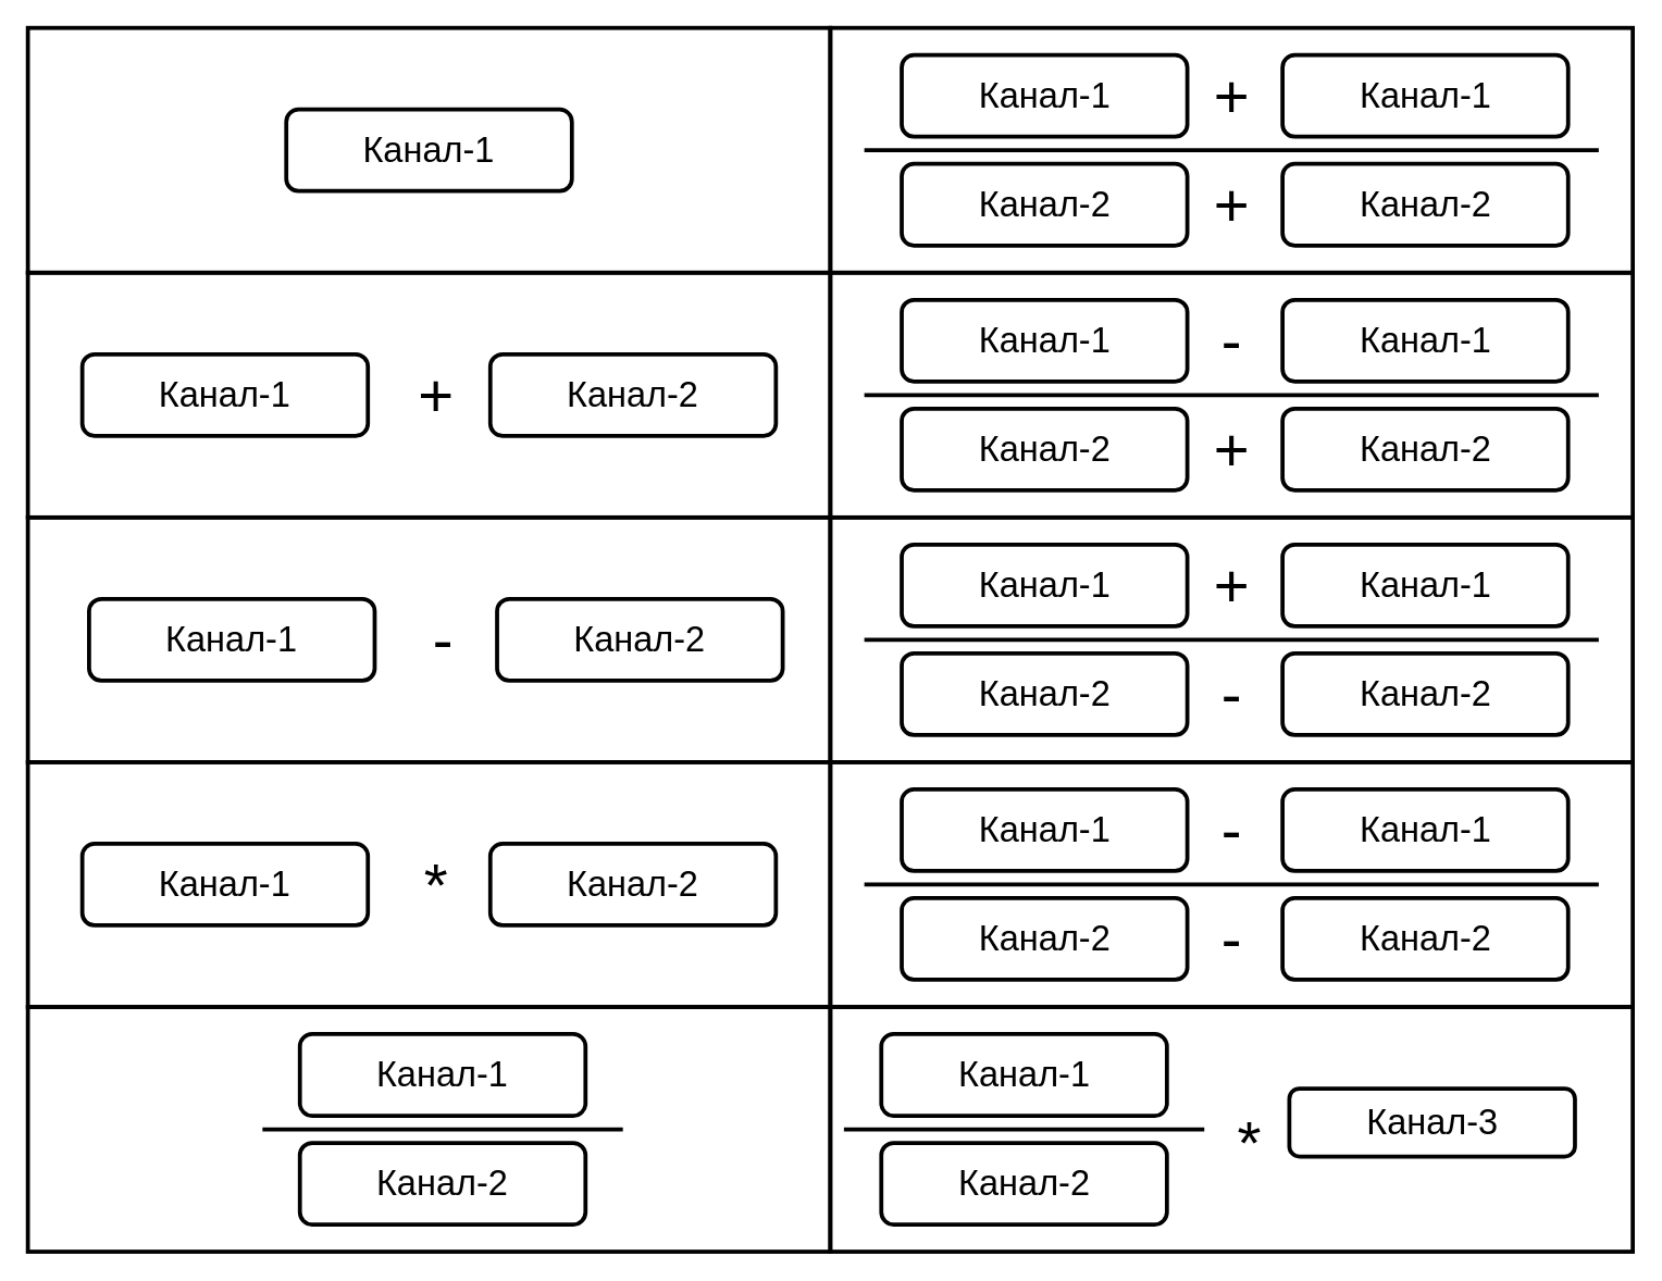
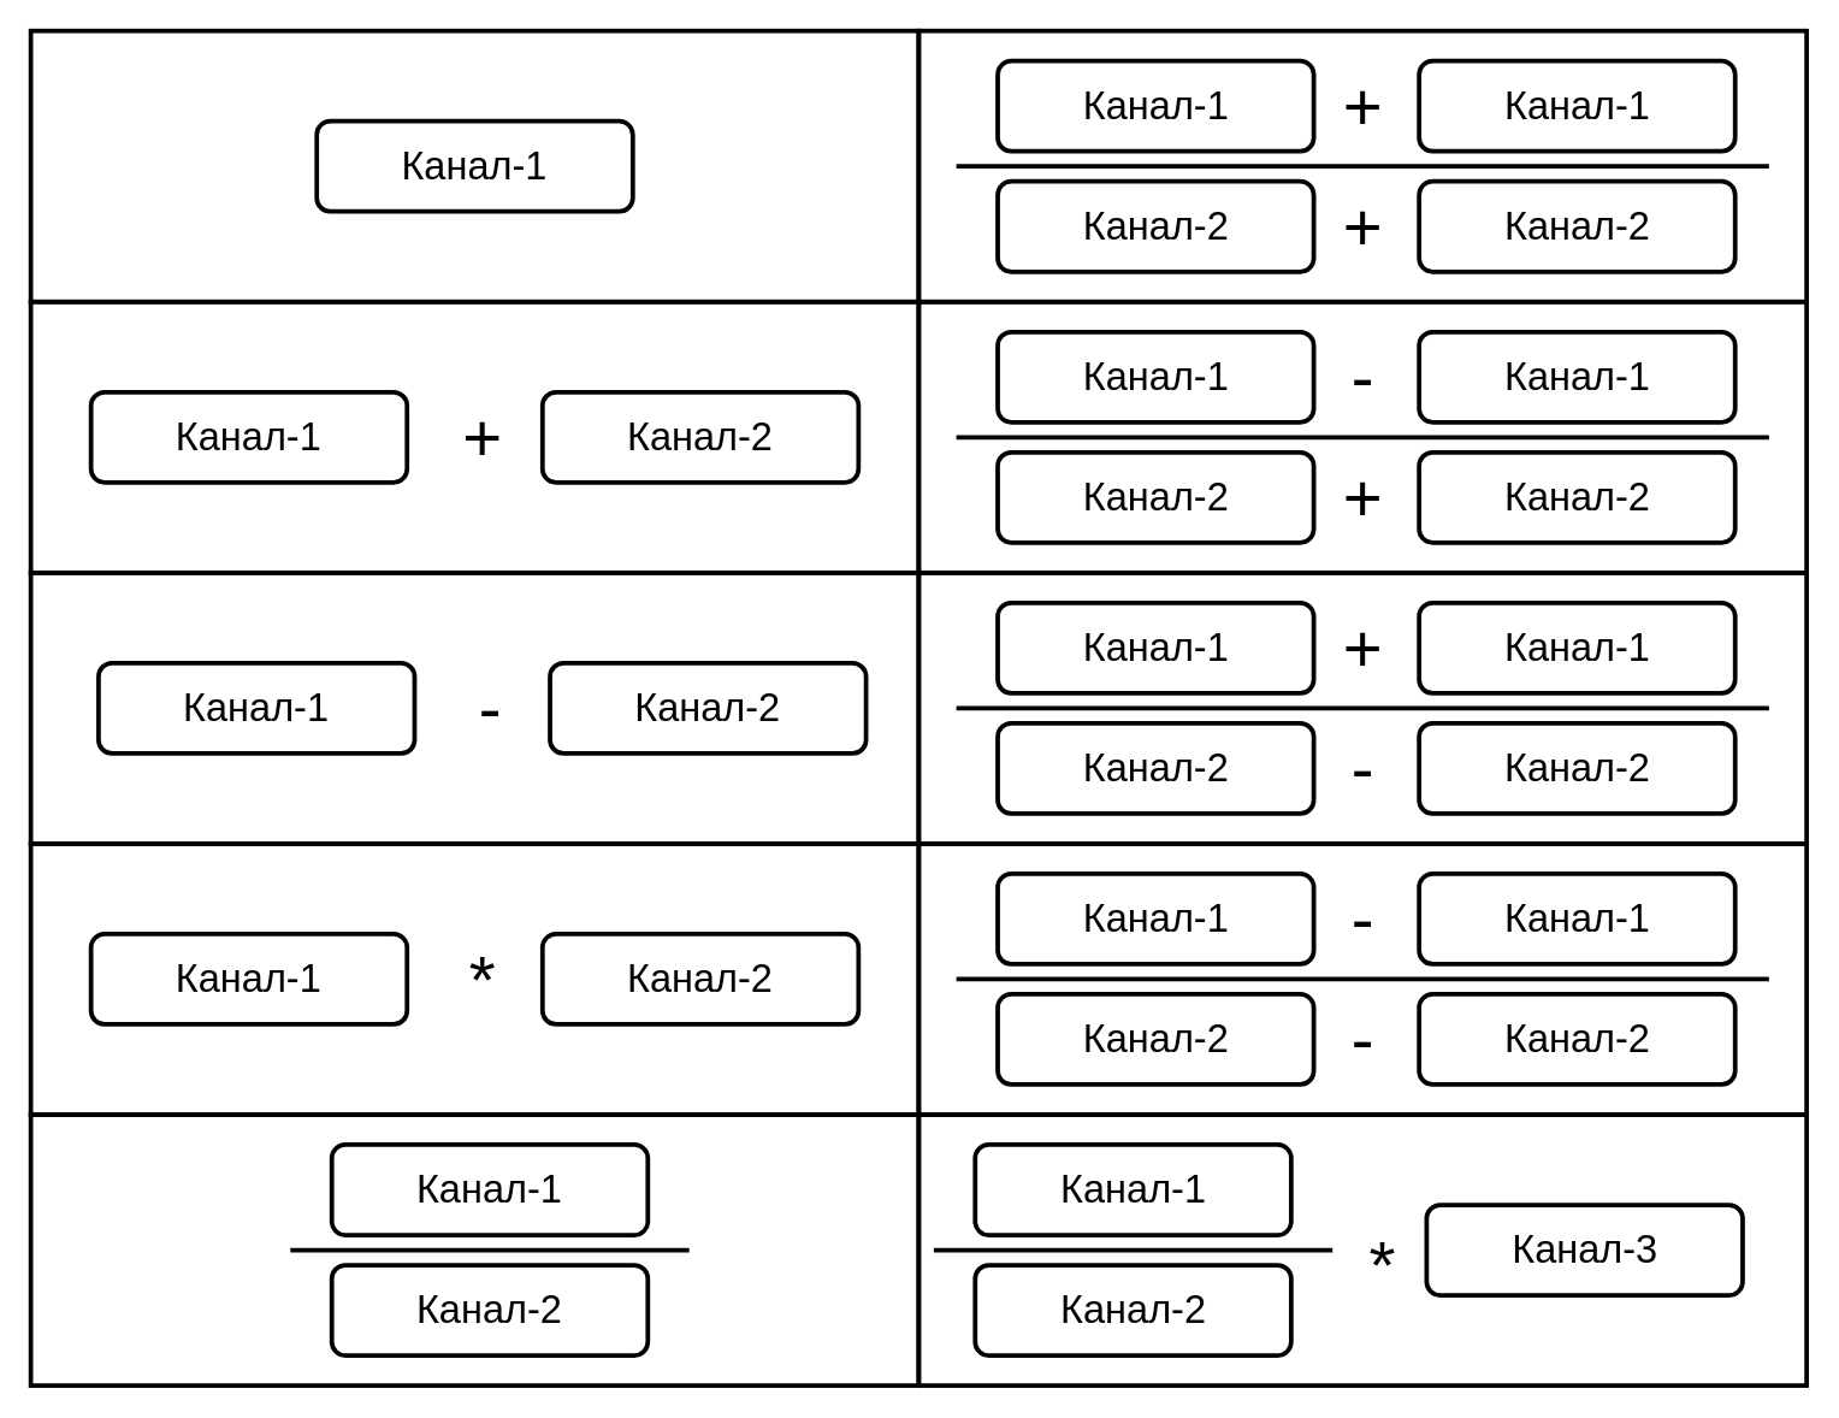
  <mxCell id="0" />
  <mxCell id="1" parent="0" />
  <mxCell id="2" value="Канал-1" style="rounded=1;whiteSpace=wrap;html=1;strokeWidth=3;fontSize=26;" parent="1" vertex="1"><mxGeometry x="210" y="80" width="210" height="60" as="geometry" /></mxCell>
  <mxCell id="3" value="Канал-1" style="rounded=1;whiteSpace=wrap;html=1;strokeWidth=3;fontSize=26;" parent="1" vertex="1"><mxGeometry x="60" y="260" width="210" height="60" as="geometry" /></mxCell>
  <mxCell id="4" value="Канал-2" style="rounded=1;whiteSpace=wrap;html=1;strokeWidth=3;fontSize=26;" parent="1" vertex="1"><mxGeometry x="360" y="260" width="210" height="60" as="geometry" /></mxCell>
  <mxCell id="5" value="&lt;font style=&quot;font-size: 45px&quot;&gt;+&lt;/font&gt;" style="text;html=1;align=center;verticalAlign=middle;resizable=0;points=[];autosize=1;fontSize=26;" parent="1" vertex="1"><mxGeometry x="300" y="270" width="40" height="40" as="geometry" /></mxCell>
  <mxCell id="6" value="Канал-1" style="rounded=1;whiteSpace=wrap;html=1;strokeWidth=3;fontSize=26;" parent="1" vertex="1"><mxGeometry x="65" y="440" width="210" height="60" as="geometry" /></mxCell>
  <mxCell id="7" value="Канал-2" style="rounded=1;whiteSpace=wrap;html=1;strokeWidth=3;fontSize=26;" parent="1" vertex="1"><mxGeometry x="365" y="440" width="210" height="60" as="geometry" /></mxCell>
  <mxCell id="8" value="&lt;span style=&quot;font-size: 45px&quot;&gt;-&lt;/span&gt;" style="text;html=1;align=center;verticalAlign=middle;resizable=0;points=[];autosize=1;fontSize=26;" parent="1" vertex="1"><mxGeometry x="310" y="450" width="30" height="40" as="geometry" /></mxCell>
  <mxCell id="9" value="Канал-1" style="rounded=1;whiteSpace=wrap;html=1;strokeWidth=3;fontSize=26;" parent="1" vertex="1"><mxGeometry x="60" y="620" width="210" height="60" as="geometry" /></mxCell>
  <mxCell id="10" value="Канал-2" style="rounded=1;whiteSpace=wrap;html=1;strokeWidth=3;fontSize=26;" parent="1" vertex="1"><mxGeometry x="360" y="620" width="210" height="60" as="geometry" /></mxCell>
  <mxCell id="11" value="&lt;span style=&quot;font-size: 45px&quot;&gt;*&lt;/span&gt;" style="text;html=1;align=center;verticalAlign=middle;resizable=0;points=[];autosize=1;fontSize=26;" parent="1" vertex="1"><mxGeometry x="305" y="630" width="30" height="40" as="geometry" /></mxCell>
  <mxCell id="12" value="Канал-1" style="rounded=1;whiteSpace=wrap;html=1;strokeWidth=3;fontSize=26;" parent="1" vertex="1"><mxGeometry x="647.5" y="760" width="210" height="60" as="geometry" /></mxCell>
  <mxCell id="13" value="Канал-2" style="rounded=1;whiteSpace=wrap;html=1;strokeWidth=3;fontSize=26;" parent="1" vertex="1"><mxGeometry x="647.5" y="840" width="210" height="60" as="geometry" /></mxCell>
- <mxCell id="14" value="Канал-3" style="rounded=1;whiteSpace=wrap;html=1;strokeWidth=3;fontSize=26;" parent="1" vertex="1"><mxGeometry x="947.5" y="800" width="210" height="50" as="geometry" /></mxCell>
+ <mxCell id="14" value="Канал-3" style="rounded=1;whiteSpace=wrap;html=1;strokeWidth=3;fontSize=26;" parent="1" vertex="1"><mxGeometry x="947.5" y="800" width="210" height="60" as="geometry" /></mxCell>
  <mxCell id="15" value="&lt;span style=&quot;font-size: 45px&quot;&gt;*&lt;/span&gt;" style="text;html=1;align=center;verticalAlign=middle;resizable=0;points=[];autosize=1;fontSize=26;" parent="1" vertex="1"><mxGeometry x="902.5" y="820" width="30" height="40" as="geometry" /></mxCell>
  <mxCell id="16" value="" style="html=1;fontSize=26;endArrow=none;endFill=0;strokeWidth=3;" parent="1" edge="1"><mxGeometry width="100" relative="1" as="geometry"><mxPoint x="620" y="830" as="sourcePoint" /><mxPoint x="885" y="830" as="targetPoint" /></mxGeometry></mxCell>
  <mxCell id="17" value="Канал-1" style="rounded=1;whiteSpace=wrap;html=1;strokeWidth=3;fontSize=26;" parent="1" vertex="1"><mxGeometry x="220" y="760" width="210" height="60" as="geometry" /></mxCell>
  <mxCell id="18" value="Канал-2" style="rounded=1;whiteSpace=wrap;html=1;strokeWidth=3;fontSize=26;" parent="1" vertex="1"><mxGeometry x="220" y="840" width="210" height="60" as="geometry" /></mxCell>
  <mxCell id="19" value="" style="html=1;fontSize=26;endArrow=none;endFill=0;strokeWidth=3;" parent="1" edge="1"><mxGeometry width="100" relative="1" as="geometry"><mxPoint x="192.5" y="830" as="sourcePoint" /><mxPoint x="457.5" y="830" as="targetPoint" /></mxGeometry></mxCell>
  <mxCell id="20" value="Канал-1" style="rounded=1;whiteSpace=wrap;html=1;strokeWidth=3;fontSize=26;" parent="1" vertex="1"><mxGeometry x="662.5" y="40" width="210" height="60" as="geometry" /></mxCell>
  <mxCell id="21" value="Канал-2" style="rounded=1;whiteSpace=wrap;html=1;strokeWidth=3;fontSize=26;" parent="1" vertex="1"><mxGeometry x="662.5" y="120" width="210" height="60" as="geometry" /></mxCell>
  <mxCell id="22" value="" style="html=1;fontSize=26;endArrow=none;endFill=0;strokeWidth=3;" parent="1" edge="1"><mxGeometry width="100" relative="1" as="geometry"><mxPoint x="635" y="110" as="sourcePoint" /><mxPoint x="1175" y="110" as="targetPoint" /></mxGeometry></mxCell>
  <mxCell id="23" value="Канал-1" style="rounded=1;whiteSpace=wrap;html=1;strokeWidth=3;fontSize=26;" parent="1" vertex="1"><mxGeometry x="942.5" y="40" width="210" height="60" as="geometry" /></mxCell>
  <mxCell id="24" value="Канал-2" style="rounded=1;whiteSpace=wrap;html=1;strokeWidth=3;fontSize=26;" parent="1" vertex="1"><mxGeometry x="942.5" y="120" width="210" height="60" as="geometry" /></mxCell>
  <mxCell id="25" value="&lt;font style=&quot;font-size: 45px&quot;&gt;+&lt;/font&gt;" style="text;html=1;align=center;verticalAlign=middle;resizable=0;points=[];autosize=1;fontSize=26;" parent="1" vertex="1"><mxGeometry x="885" y="50" width="40" height="40" as="geometry" /></mxCell>
  <mxCell id="26" value="&lt;font style=&quot;font-size: 45px&quot;&gt;+&lt;/font&gt;" style="text;html=1;align=center;verticalAlign=middle;resizable=0;points=[];autosize=1;fontSize=26;" parent="1" vertex="1"><mxGeometry x="885" y="130" width="40" height="40" as="geometry" /></mxCell>
  <mxCell id="27" value="Канал-1" style="rounded=1;whiteSpace=wrap;html=1;strokeWidth=3;fontSize=26;" parent="1" vertex="1"><mxGeometry x="662.5" y="220" width="210" height="60" as="geometry" /></mxCell>
  <mxCell id="28" value="Канал-2" style="rounded=1;whiteSpace=wrap;html=1;strokeWidth=3;fontSize=26;" parent="1" vertex="1"><mxGeometry x="662.5" y="300" width="210" height="60" as="geometry" /></mxCell>
  <mxCell id="29" value="" style="html=1;fontSize=26;endArrow=none;endFill=0;strokeWidth=3;" parent="1" edge="1"><mxGeometry width="100" relative="1" as="geometry"><mxPoint x="635" y="290" as="sourcePoint" /><mxPoint x="1175" y="290" as="targetPoint" /></mxGeometry></mxCell>
  <mxCell id="30" value="Канал-1" style="rounded=1;whiteSpace=wrap;html=1;strokeWidth=3;fontSize=26;" parent="1" vertex="1"><mxGeometry x="942.5" y="220" width="210" height="60" as="geometry" /></mxCell>
  <mxCell id="31" value="Канал-2" style="rounded=1;whiteSpace=wrap;html=1;strokeWidth=3;fontSize=26;" parent="1" vertex="1"><mxGeometry x="942.5" y="300" width="210" height="60" as="geometry" /></mxCell>
  <mxCell id="32" value="&lt;span style=&quot;font-size: 45px&quot;&gt;-&lt;/span&gt;" style="text;html=1;align=center;verticalAlign=middle;resizable=0;points=[];autosize=1;fontSize=26;" parent="1" vertex="1"><mxGeometry x="890" y="230" width="30" height="40" as="geometry" /></mxCell>
  <mxCell id="33" value="&lt;font style=&quot;font-size: 45px&quot;&gt;+&lt;/font&gt;" style="text;html=1;align=center;verticalAlign=middle;resizable=0;points=[];autosize=1;fontSize=26;" parent="1" vertex="1"><mxGeometry x="885" y="310" width="40" height="40" as="geometry" /></mxCell>
  <mxCell id="34" value="Канал-1" style="rounded=1;whiteSpace=wrap;html=1;strokeWidth=3;fontSize=26;" parent="1" vertex="1"><mxGeometry x="662.5" y="400" width="210" height="60" as="geometry" /></mxCell>
  <mxCell id="35" value="Канал-2" style="rounded=1;whiteSpace=wrap;html=1;strokeWidth=3;fontSize=26;" parent="1" vertex="1"><mxGeometry x="662.5" y="480" width="210" height="60" as="geometry" /></mxCell>
  <mxCell id="36" value="" style="html=1;fontSize=26;endArrow=none;endFill=0;strokeWidth=3;" parent="1" edge="1"><mxGeometry width="100" relative="1" as="geometry"><mxPoint x="635" y="470" as="sourcePoint" /><mxPoint x="1175" y="470" as="targetPoint" /></mxGeometry></mxCell>
  <mxCell id="37" value="Канал-1" style="rounded=1;whiteSpace=wrap;html=1;strokeWidth=3;fontSize=26;" parent="1" vertex="1"><mxGeometry x="942.5" y="400" width="210" height="60" as="geometry" /></mxCell>
  <mxCell id="38" value="Канал-2" style="rounded=1;whiteSpace=wrap;html=1;strokeWidth=3;fontSize=26;" parent="1" vertex="1"><mxGeometry x="942.5" y="480" width="210" height="60" as="geometry" /></mxCell>
  <mxCell id="39" value="&lt;span style=&quot;font-size: 45px&quot;&gt;+&lt;/span&gt;" style="text;html=1;align=center;verticalAlign=middle;resizable=0;points=[];autosize=1;fontSize=26;" parent="1" vertex="1"><mxGeometry x="885" y="410" width="40" height="40" as="geometry" /></mxCell>
  <mxCell id="40" value="&lt;span style=&quot;font-size: 45px&quot;&gt;-&lt;/span&gt;" style="text;html=1;align=center;verticalAlign=middle;resizable=0;points=[];autosize=1;fontSize=26;" parent="1" vertex="1"><mxGeometry x="890" y="490" width="30" height="40" as="geometry" /></mxCell>
  <mxCell id="41" value="Канал-1" style="rounded=1;whiteSpace=wrap;html=1;strokeWidth=3;fontSize=26;" parent="1" vertex="1"><mxGeometry x="662.5" y="580" width="210" height="60" as="geometry" /></mxCell>
  <mxCell id="42" value="Канал-2" style="rounded=1;whiteSpace=wrap;html=1;strokeWidth=3;fontSize=26;" parent="1" vertex="1"><mxGeometry x="662.5" y="660" width="210" height="60" as="geometry" /></mxCell>
  <mxCell id="43" value="" style="html=1;fontSize=26;endArrow=none;endFill=0;strokeWidth=3;" parent="1" edge="1"><mxGeometry width="100" relative="1" as="geometry"><mxPoint x="635" y="650" as="sourcePoint" /><mxPoint x="1175" y="650" as="targetPoint" /></mxGeometry></mxCell>
  <mxCell id="44" value="Канал-1" style="rounded=1;whiteSpace=wrap;html=1;strokeWidth=3;fontSize=26;" parent="1" vertex="1"><mxGeometry x="942.5" y="580" width="210" height="60" as="geometry" /></mxCell>
  <mxCell id="45" value="Канал-2" style="rounded=1;whiteSpace=wrap;html=1;strokeWidth=3;fontSize=26;" parent="1" vertex="1"><mxGeometry x="942.5" y="660" width="210" height="60" as="geometry" /></mxCell>
  <mxCell id="46" value="&lt;span style=&quot;font-size: 45px&quot;&gt;-&lt;/span&gt;" style="text;html=1;align=center;verticalAlign=middle;resizable=0;points=[];autosize=1;fontSize=26;" parent="1" vertex="1"><mxGeometry x="890" y="590" width="30" height="40" as="geometry" /></mxCell>
  <mxCell id="47" value="&lt;span style=&quot;font-size: 45px&quot;&gt;-&lt;/span&gt;" style="text;html=1;align=center;verticalAlign=middle;resizable=0;points=[];autosize=1;fontSize=26;" parent="1" vertex="1"><mxGeometry x="890" y="670" width="30" height="40" as="geometry" /></mxCell>
  <mxCell id="48" value="" style="rounded=0;whiteSpace=wrap;html=1;strokeWidth=3;fillColor=none;fontSize=26;" parent="1" vertex="1"><mxGeometry x="20" y="20" width="590" height="180" as="geometry" /></mxCell>
  <mxCell id="49" value="" style="rounded=0;whiteSpace=wrap;html=1;strokeWidth=3;fillColor=none;fontSize=26;" parent="1" vertex="1"><mxGeometry x="20" y="200" width="590" height="180" as="geometry" /></mxCell>
  <mxCell id="50" value="" style="rounded=0;whiteSpace=wrap;html=1;strokeWidth=3;fillColor=none;fontSize=26;" parent="1" vertex="1"><mxGeometry x="610" y="20" width="590" height="180" as="geometry" /></mxCell>
  <mxCell id="51" value="" style="rounded=0;whiteSpace=wrap;html=1;strokeWidth=3;fillColor=none;fontSize=26;" parent="1" vertex="1"><mxGeometry x="610" y="200" width="590" height="180" as="geometry" /></mxCell>
  <mxCell id="52" value="" style="rounded=0;whiteSpace=wrap;html=1;strokeWidth=3;fillColor=none;fontSize=26;" parent="1" vertex="1"><mxGeometry x="20" y="380" width="590" height="180" as="geometry" /></mxCell>
  <mxCell id="53" value="" style="rounded=0;whiteSpace=wrap;html=1;strokeWidth=3;fillColor=none;fontSize=26;" parent="1" vertex="1"><mxGeometry x="20" y="560" width="590" height="180" as="geometry" /></mxCell>
  <mxCell id="54" value="" style="rounded=0;whiteSpace=wrap;html=1;strokeWidth=3;fillColor=none;fontSize=26;" parent="1" vertex="1"><mxGeometry x="610" y="380" width="590" height="180" as="geometry" /></mxCell>
  <mxCell id="55" value="" style="rounded=0;whiteSpace=wrap;html=1;strokeWidth=3;fillColor=none;fontSize=26;" parent="1" vertex="1"><mxGeometry x="610" y="560" width="590" height="180" as="geometry" /></mxCell>
  <mxCell id="56" value="" style="rounded=0;whiteSpace=wrap;html=1;strokeWidth=3;fillColor=none;fontSize=26;" parent="1" vertex="1"><mxGeometry x="20" y="740" width="590" height="180" as="geometry" /></mxCell>
  <mxCell id="57" value="" style="rounded=0;whiteSpace=wrap;html=1;strokeWidth=3;fillColor=none;fontSize=26;" parent="1" vertex="1"><mxGeometry x="610" y="740" width="590" height="180" as="geometry" /></mxCell>
